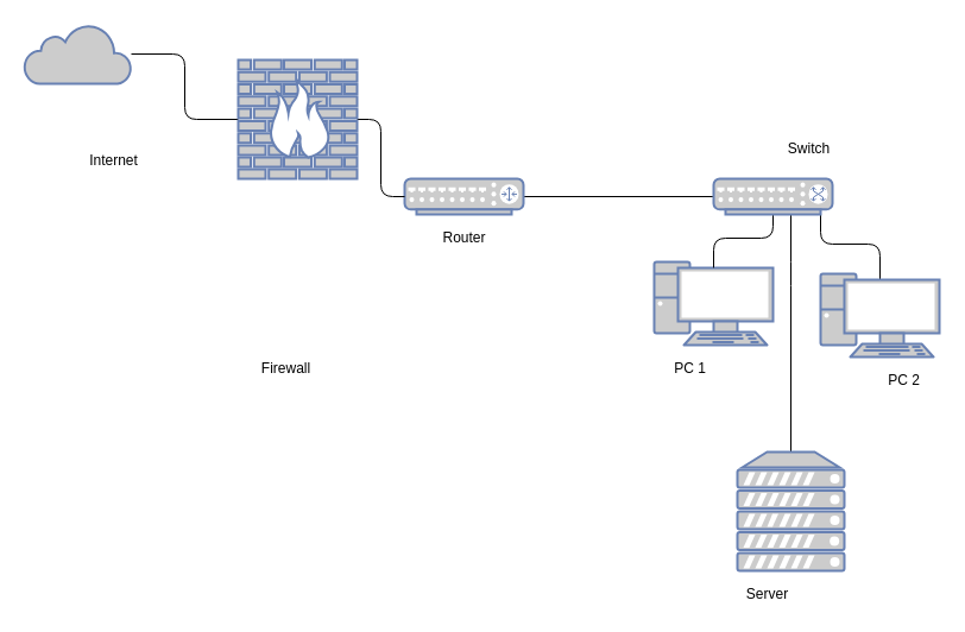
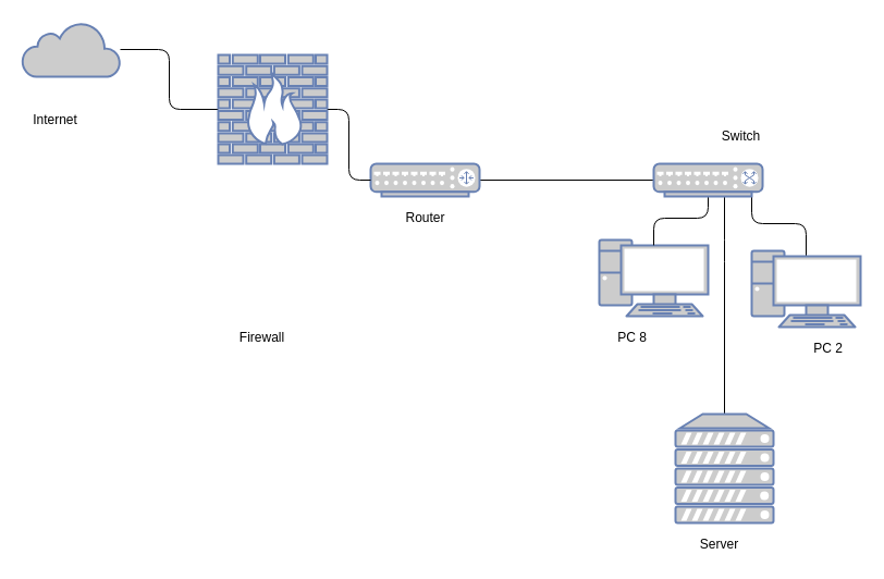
  <mxCell id="0" />
  <mxCell id="1" parent="0" />
  <mxCell id="2" value="" style="fontColor=#0066CC;verticalAlign=top;verticalLabelPosition=bottom;labelPosition=center;align=center;html=1;outlineConnect=0;fillColor=#CCCCCC;strokeColor=#6881B3;gradientColor=none;gradientDirection=north;strokeWidth=2;shape=mxgraph.networks.pc;" vertex="1" parent="1"><mxGeometry x="550" y="220" width="100" height="70" as="geometry" /></mxCell>
  <mxCell id="3" style="edgeStyle=orthogonalEdgeStyle;rounded=1;orthogonalLoop=1;jettySize=auto;html=1;exitX=0.5;exitY=0;exitDx=0;exitDy=0;exitPerimeter=0;endArrow=none;endFill=0;" edge="1" parent="1" source="4" target="13"><mxGeometry relative="1" as="geometry"><Array as="points"><mxPoint x="665" y="230" /><mxPoint x="665" y="230" /></Array></mxGeometry></mxCell>
  <mxCell id="4" value="" style="fontColor=#0066CC;verticalAlign=top;verticalLabelPosition=bottom;labelPosition=center;align=center;html=1;outlineConnect=0;fillColor=#CCCCCC;strokeColor=#6881B3;gradientColor=none;gradientDirection=north;strokeWidth=2;shape=mxgraph.networks.server;" vertex="1" parent="1"><mxGeometry x="620" y="380" width="90" height="100" as="geometry" /></mxCell>
  <mxCell id="5" style="edgeStyle=orthogonalEdgeStyle;rounded=1;orthogonalLoop=1;jettySize=auto;html=1;exitX=1;exitY=0.5;exitDx=0;exitDy=0;exitPerimeter=0;entryX=0;entryY=0.5;entryDx=0;entryDy=0;entryPerimeter=0;endArrow=none;endFill=0;" edge="1" parent="1" source="6" target="13"><mxGeometry relative="1" as="geometry" /></mxCell>
  <mxCell id="6" value="" style="fontColor=#0066CC;verticalAlign=top;verticalLabelPosition=bottom;labelPosition=center;align=center;html=1;outlineConnect=0;fillColor=#CCCCCC;strokeColor=#6881B3;gradientColor=none;gradientDirection=north;strokeWidth=2;shape=mxgraph.networks.router;" vertex="1" parent="1"><mxGeometry x="340" y="150" width="100" height="30" as="geometry" /></mxCell>
  <mxCell id="7" style="edgeStyle=orthogonalEdgeStyle;rounded=1;orthogonalLoop=1;jettySize=auto;html=1;exitX=0;exitY=0.5;exitDx=0;exitDy=0;exitPerimeter=0;endArrow=none;endFill=0;" edge="1" parent="1" source="9" target="10"><mxGeometry relative="1" as="geometry" /></mxCell>
  <mxCell id="8" style="edgeStyle=orthogonalEdgeStyle;rounded=1;orthogonalLoop=1;jettySize=auto;html=1;exitX=1;exitY=0.5;exitDx=0;exitDy=0;exitPerimeter=0;endArrow=none;endFill=0;" edge="1" parent="1" source="9" target="6"><mxGeometry relative="1" as="geometry" /></mxCell>
  <mxCell id="9" value="" style="fontColor=#0066CC;verticalAlign=top;verticalLabelPosition=bottom;labelPosition=center;align=center;html=1;outlineConnect=0;fillColor=#CCCCCC;strokeColor=#6881B3;gradientColor=none;gradientDirection=north;strokeWidth=2;shape=mxgraph.networks.firewall;" vertex="1" parent="1"><mxGeometry x="200" y="50" width="100" height="100" as="geometry" /></mxCell>
  <mxCell id="10" value="" style="html=1;outlineConnect=0;fillColor=#CCCCCC;strokeColor=#6881B3;gradientColor=none;gradientDirection=north;strokeWidth=2;shape=mxgraph.networks.cloud;fontColor=#ffffff;" vertex="1" parent="1"><mxGeometry x="20" y="20" width="90" height="50" as="geometry" /></mxCell>
  <mxCell id="11" style="edgeStyle=orthogonalEdgeStyle;rounded=1;orthogonalLoop=1;jettySize=auto;html=1;exitX=0.5;exitY=1;exitDx=0;exitDy=0;exitPerimeter=0;entryX=0.5;entryY=0.07;entryDx=0;entryDy=0;entryPerimeter=0;endArrow=none;endFill=0;" edge="1" parent="1" source="13" target="2"><mxGeometry relative="1" as="geometry" /></mxCell>
  <mxCell id="12" style="edgeStyle=orthogonalEdgeStyle;rounded=1;orthogonalLoop=1;jettySize=auto;html=1;exitX=0.9;exitY=1;exitDx=0;exitDy=0;exitPerimeter=0;entryX=0.5;entryY=0.07;entryDx=0;entryDy=0;entryPerimeter=0;endArrow=none;endFill=0;" edge="1" parent="1" source="13" target="14"><mxGeometry relative="1" as="geometry" /></mxCell>
  <mxCell id="13" value="" style="fontColor=#0066CC;verticalAlign=top;verticalLabelPosition=bottom;labelPosition=center;align=center;html=1;outlineConnect=0;fillColor=#CCCCCC;strokeColor=#6881B3;gradientColor=none;gradientDirection=north;strokeWidth=2;shape=mxgraph.networks.switch;" vertex="1" parent="1"><mxGeometry x="600" y="150" width="100" height="30" as="geometry" /></mxCell>
  <mxCell id="14" value="" style="fontColor=#0066CC;verticalAlign=top;verticalLabelPosition=bottom;labelPosition=center;align=center;html=1;outlineConnect=0;fillColor=#CCCCCC;strokeColor=#6881B3;gradientColor=none;gradientDirection=north;strokeWidth=2;shape=mxgraph.networks.pc;" vertex="1" parent="1"><mxGeometry x="690" y="230" width="100" height="70" as="geometry" /></mxCell>
- <mxCell id="15" value="Internet" style="text;html=1;resizable=0;autosize=1;align=center;verticalAlign=middle;points=[];fillColor=none;strokeColor=none;rounded=0;" vertex="1" parent="1"><mxGeometry x="65" y="125" width="60" height="20" as="geometry" /></mxCell>
+ <mxCell id="15" value="Internet" style="text;html=1;resizable=0;autosize=1;align=center;verticalAlign=middle;points=[];fillColor=none;strokeColor=none;rounded=0;" vertex="1" parent="1"><mxGeometry x="20" y="100" width="60" height="20" as="geometry" /></mxCell>
  <mxCell id="16" value="Firewall" style="text;html=1;resizable=0;autosize=1;align=center;verticalAlign=middle;points=[];fillColor=none;strokeColor=none;rounded=0;" vertex="1" parent="1"><mxGeometry x="210" y="300" width="60" height="20" as="geometry" /></mxCell>
  <mxCell id="17" value="Router" style="text;html=1;resizable=0;autosize=1;align=center;verticalAlign=middle;points=[];fillColor=none;strokeColor=none;rounded=0;" vertex="1" parent="1"><mxGeometry x="365" y="190" width="50" height="20" as="geometry" /></mxCell>
  <mxCell id="18" value="Switch" style="text;html=1;resizable=0;autosize=1;align=center;verticalAlign=middle;points=[];fillColor=none;strokeColor=none;rounded=0;" vertex="1" parent="1"><mxGeometry x="655" y="115" width="50" height="20" as="geometry" /></mxCell>
- <mxCell id="19" value="PC 1" style="text;html=1;resizable=0;autosize=1;align=center;verticalAlign=middle;points=[];fillColor=none;strokeColor=none;rounded=0;" vertex="1" parent="1"><mxGeometry x="560" y="300" width="40" height="20" as="geometry" /></mxCell>
+ <mxCell id="19" value="PC 8" style="text;html=1;resizable=0;autosize=1;align=center;verticalAlign=middle;points=[];fillColor=none;strokeColor=none;rounded=0;" vertex="1" parent="1"><mxGeometry x="560" y="300" width="40" height="20" as="geometry" /></mxCell>
  <mxCell id="20" value="PC 2" style="text;html=1;resizable=0;autosize=1;align=center;verticalAlign=middle;points=[];fillColor=none;strokeColor=none;rounded=0;" vertex="1" parent="1"><mxGeometry x="740" y="310" width="40" height="20" as="geometry" /></mxCell>
- <mxCell id="21" value="Server" style="text;html=1;resizable=0;autosize=1;align=center;verticalAlign=middle;points=[];fillColor=none;strokeColor=none;rounded=0;" vertex="1" parent="1"><mxGeometry x="620" y="490" width="50" height="20" as="geometry" /></mxCell>
+ <mxCell id="21" value="Server" style="text;html=1;resizable=0;autosize=1;align=center;verticalAlign=middle;points=[];fillColor=none;strokeColor=none;rounded=0;" vertex="1" parent="1"><mxGeometry x="635" y="490" width="50" height="20" as="geometry" /></mxCell>
